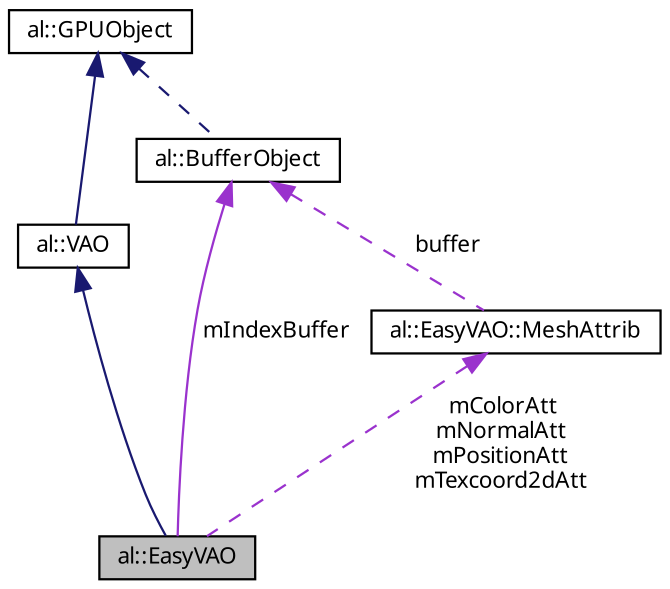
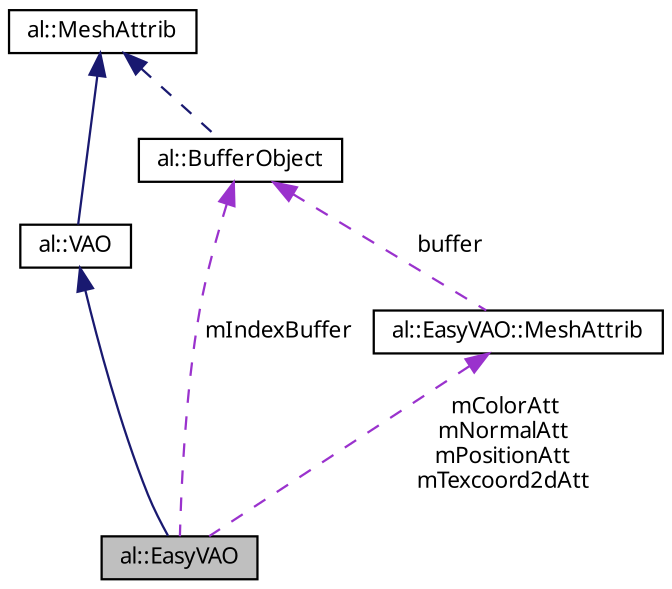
  digraph {
    node [color=black fontname="FreeSans.ttf" fontsize=10 shape=record]
    edge [color=midnightblue dir=back fontname="FreeSans.ttf" fontsize=10 labelfontname="FreeSans.ttf" labelfontsize=10 style=dashed]
    n1 [fillcolor=grey75 fontcolor=black height=0.2 label="al::EasyVAO" style=filled width=0.4]
    n2 [height=0.2 label="al::VAO" width=0.4]
-   n3 [height=0.2 label="al::GPUObject" width=0.4]
+   n3 [height=0.2 label="al::MeshAttrib" width=0.4]
    n4 [height=0.2 label="al::BufferObject" width=0.4]
    n5 [height=0.2 label="al::EasyVAO::MeshAttrib" width=0.4]
    n2 -> n1 [style=solid]
    n3 -> n2 [style=solid]
    n3 -> n4
-   n4 -> n1 [color=darkorchid3 label=" mIndexBuffer" style=solid]
+   n4 -> n1 [color=darkorchid3 label=" mIndexBuffer"]
    n4 -> n5 [color=darkorchid3 label=" buffer"]
    n5 -> n1 [color=darkorchid3 label=" mColorAtt\nmNormalAtt\nmPositionAtt\nmTexcoord2dAtt"]
  }
